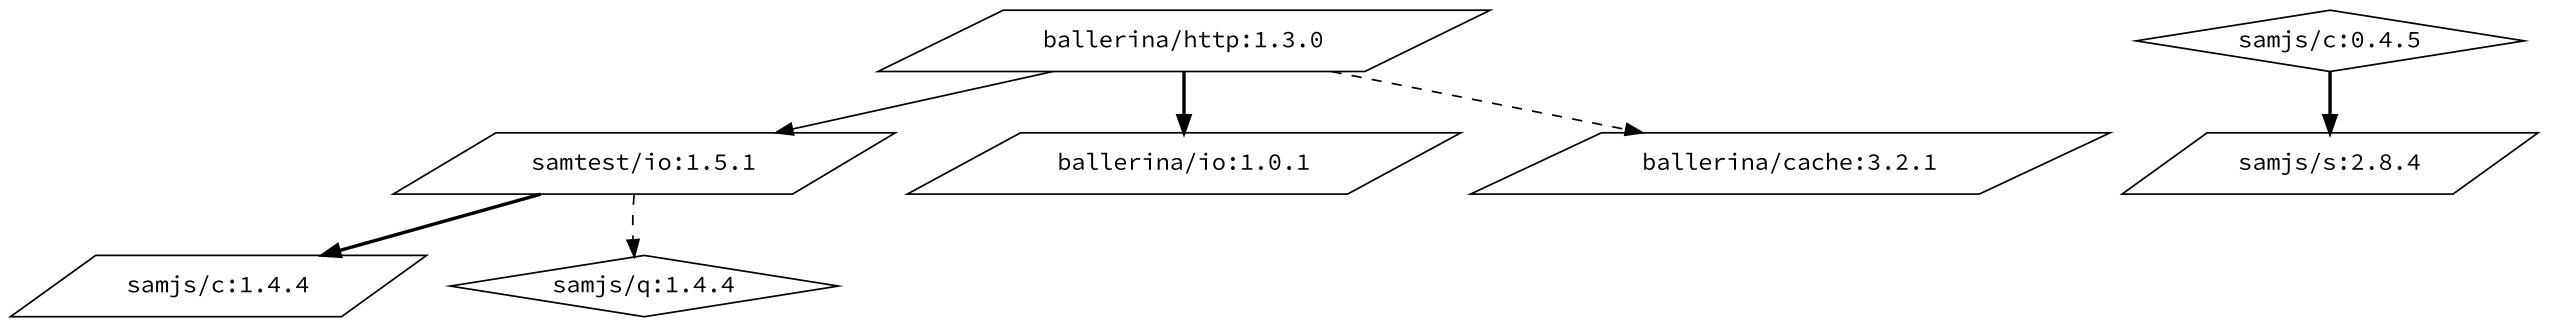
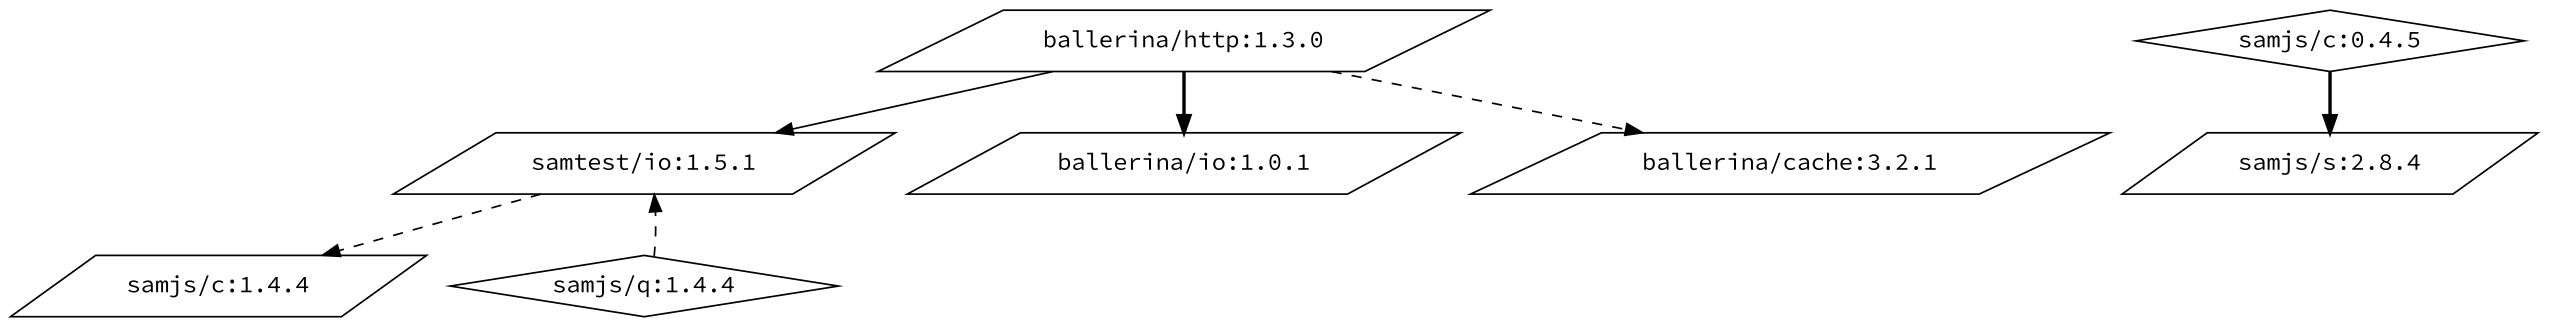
  digraph {
    fontname="Source Code Pro"
    node [fontname="Source Code Pro" shape=parallelogram]
    edge [fontname="Source Code Pro" style=bold]
    "samtest/io:1.5.1"
    "samjs/c:1.4.4"
    "samjs/q:1.4.4" [shape=diamond]
    "ballerina/http:1.3.0"
    "ballerina/io:1.0.1"
    n6 [label="ballerina/cache:3.2.1"]
    "samjs/c:0.4.5" [shape=diamond]
    n8 [label="samjs/s:2.8.4"]
-   "samtest/io:1.5.1" -> "samjs/c:1.4.4"
-   "samtest/io:1.5.1" -> "samjs/q:1.4.4" [style=dashed]
+   "samtest/io:1.5.1" -> "samjs/c:1.4.4" [style=dashed]
+   "samjs/q:1.4.4" -> "samtest/io:1.5.1" [style=dashed]
    "ballerina/http:1.3.0" -> "samtest/io:1.5.1" [style=solid]
    "ballerina/http:1.3.0" -> "ballerina/io:1.0.1"
    "ballerina/http:1.3.0" -> n6 [style=dashed]
    "samjs/c:0.4.5" -> n8
  }
